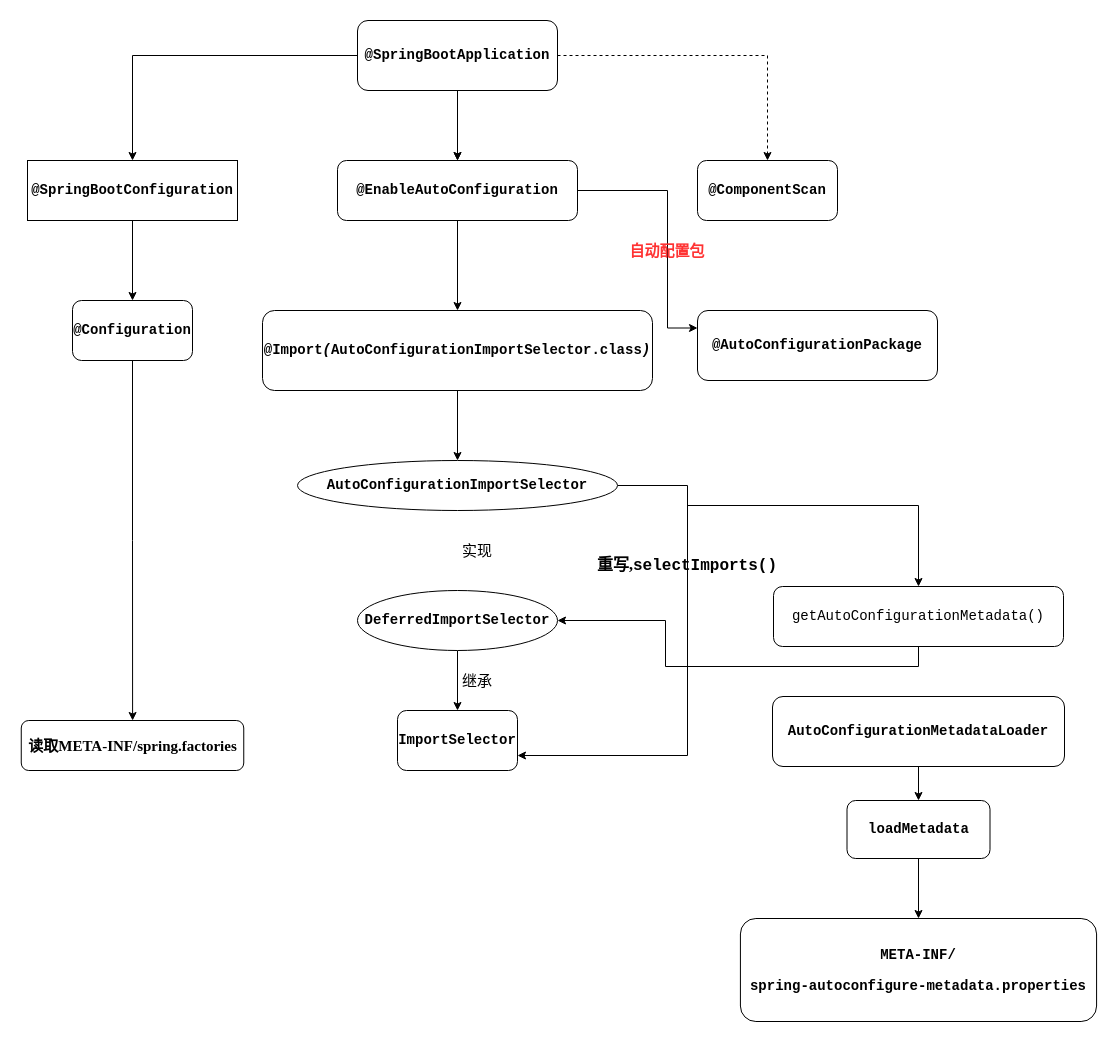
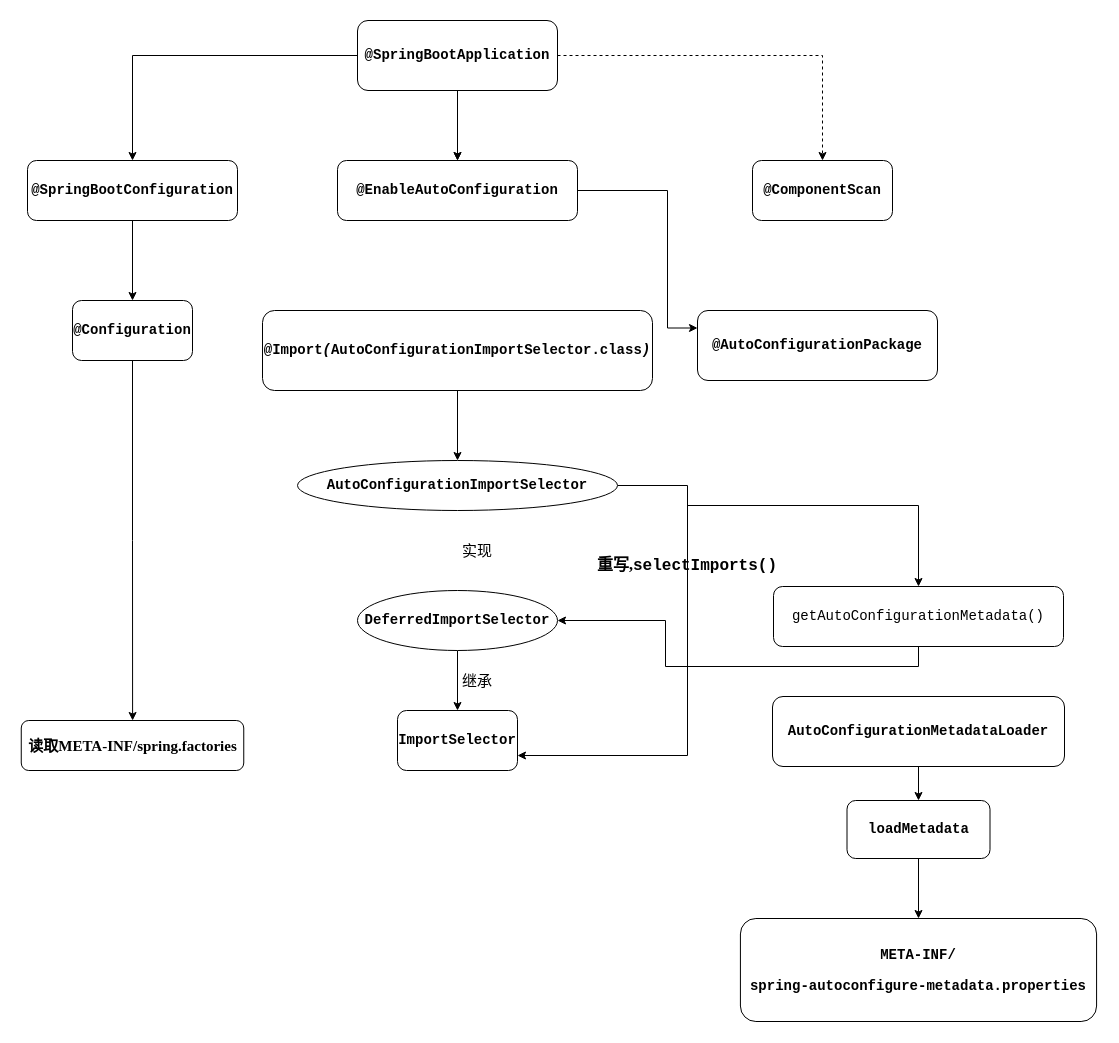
  <mxCell id="0" />
  <mxCell id="1" parent="0" />
  <mxCell id="2" value="" style="edgeStyle=orthogonalEdgeStyle;rounded=0;orthogonalLoop=1;jettySize=auto;html=1;fontStyle=1;" edge="1" parent="1" source="6" target="8"><mxGeometry relative="1" as="geometry" /></mxCell>
  <mxCell id="3" value="" style="edgeStyle=orthogonalEdgeStyle;rounded=0;orthogonalLoop=1;jettySize=auto;html=1;fontStyle=1;" edge="1" parent="1" source="6" target="11"><mxGeometry relative="1" as="geometry" /></mxCell>
  <mxCell id="4" value="" style="edgeStyle=orthogonalEdgeStyle;rounded=0;orthogonalLoop=1;jettySize=auto;html=1;fontStyle=1;" edge="1" parent="1" source="6" target="11"><mxGeometry relative="1" as="geometry" /></mxCell>
  <mxCell id="5" value="" style="edgeStyle=orthogonalEdgeStyle;rounded=0;orthogonalLoop=1;jettySize=auto;html=1;fontStyle=1;dashed=1;" edge="1" parent="1" source="6" target="12"><mxGeometry relative="1" as="geometry" /></mxCell>
  <mxCell id="6" value="&lt;pre style=&quot;background-color: rgb(255, 255, 255); font-family: &amp;quot;courier new&amp;quot;, monospace; font-size: 10.5pt;&quot;&gt;&lt;span style=&quot;&quot;&gt;@SpringBootApplication&lt;/span&gt;&lt;/pre&gt;" style="rounded=1;whiteSpace=wrap;html=1;fontStyle=1;" vertex="1" parent="1"><mxGeometry x="357" y="20" width="200" height="70" as="geometry" /></mxCell>
  <mxCell id="7" value="" style="edgeStyle=orthogonalEdgeStyle;rounded=0;orthogonalLoop=1;jettySize=auto;html=1;" edge="1" parent="1" source="8" target="14"><mxGeometry relative="1" as="geometry" /></mxCell>
- <mxCell id="8" value="&lt;pre style=&quot;background-color: rgb(255, 255, 255); font-family: &amp;quot;courier new&amp;quot;, monospace; font-size: 10.5pt;&quot;&gt;&lt;span style=&quot;&quot;&gt;@SpringBootConfiguration&lt;/span&gt;&lt;/pre&gt;" style="whiteSpace=wrap;html=1;fontStyle=1;rounded=0;" vertex="1" parent="1"><mxGeometry x="27" y="160" width="210" height="60" as="geometry" /></mxCell>
- <mxCell id="9" value="" style="edgeStyle=orthogonalEdgeStyle;rounded=0;orthogonalLoop=1;jettySize=auto;html=1;fontSize=15;fontColor=#000000;" edge="1" parent="1" source="11" target="18"><mxGeometry relative="1" as="geometry" /></mxCell>
+ <mxCell id="8" value="&lt;pre style=&quot;background-color: rgb(255, 255, 255); font-family: &amp;quot;courier new&amp;quot;, monospace; font-size: 10.5pt;&quot;&gt;&lt;span style=&quot;&quot;&gt;@SpringBootConfiguration&lt;/span&gt;&lt;/pre&gt;" style="whiteSpace=wrap;html=1;rounded=1;fontStyle=1;" vertex="1" parent="1"><mxGeometry x="27" y="160" width="210" height="60" as="geometry" /></mxCell>
  <mxCell id="10" style="edgeStyle=orthogonalEdgeStyle;rounded=0;orthogonalLoop=1;jettySize=auto;html=1;exitX=1;exitY=0.5;exitDx=0;exitDy=0;entryX=0;entryY=0.25;entryDx=0;entryDy=0;fontSize=15;fontColor=#000000;" edge="1" parent="1" source="11" target="16"><mxGeometry relative="1" as="geometry"><Array as="points"><mxPoint x="667" y="190" /><mxPoint x="667" y="328" /></Array></mxGeometry></mxCell>
  <mxCell id="11" value="&lt;pre style=&quot;background-color: rgb(255, 255, 255); font-family: &amp;quot;courier new&amp;quot;, monospace; font-size: 10.5pt;&quot;&gt;&lt;span style=&quot;&quot;&gt;@EnableAutoConfiguration&lt;/span&gt;&lt;/pre&gt;" style="whiteSpace=wrap;html=1;rounded=1;fontStyle=1;" vertex="1" parent="1"><mxGeometry x="337" y="160" width="240" height="60" as="geometry" /></mxCell>
- <mxCell id="12" value="&lt;pre style=&quot;background-color: rgb(255, 255, 255); font-family: &amp;quot;courier new&amp;quot;, monospace; font-size: 10.5pt;&quot;&gt;&lt;span style=&quot;&quot;&gt;@ComponentScan&lt;/span&gt;&lt;/pre&gt;" style="whiteSpace=wrap;html=1;rounded=1;fontStyle=1;" vertex="1" parent="1"><mxGeometry x="697" y="160" width="140" height="60" as="geometry" /></mxCell>
+ <mxCell id="12" value="&lt;pre style=&quot;background-color: rgb(255, 255, 255); font-family: &amp;quot;courier new&amp;quot;, monospace; font-size: 10.5pt;&quot;&gt;&lt;span style=&quot;&quot;&gt;@ComponentScan&lt;/span&gt;&lt;/pre&gt;" style="whiteSpace=wrap;html=1;rounded=1;fontStyle=1;" vertex="1" parent="1"><mxGeometry x="752" y="160" width="140" height="60" as="geometry" /></mxCell>
  <mxCell id="13" value="" style="edgeStyle=orthogonalEdgeStyle;rounded=0;orthogonalLoop=1;jettySize=auto;html=1;" edge="1" parent="1" source="14" target="15"><mxGeometry relative="1" as="geometry" /></mxCell>
  <mxCell id="14" value="&lt;pre style=&quot;background-color: rgb(255, 255, 255); font-family: &amp;quot;courier new&amp;quot;, monospace; font-size: 10.5pt;&quot;&gt;&lt;span style=&quot;&quot;&gt;@Configuration&lt;/span&gt;&lt;/pre&gt;" style="whiteSpace=wrap;html=1;rounded=1;fontStyle=1;" vertex="1" parent="1"><mxGeometry x="72" y="300" width="120" height="60" as="geometry" /></mxCell>
  <mxCell id="15" value="&lt;div style=&quot;text-align: left&quot;&gt;&lt;font face=&quot;楷体&quot;&gt;读取&lt;/font&gt;&lt;font face=&quot;Times New Roman&quot;&gt;META-INF/spring.factories&lt;/font&gt;&lt;/div&gt;" style="whiteSpace=wrap;html=1;rounded=1;fontStyle=1;fontSize=15;" vertex="1" parent="1"><mxGeometry x="20.75" y="720" width="222.5" height="50" as="geometry" /></mxCell>
  <mxCell id="16" value="&lt;pre style=&quot;background-color: rgb(255 , 255 , 255) ; font-family: &amp;#34;courier new&amp;#34; , monospace ; font-size: 10.5pt&quot;&gt;@AutoConfigurationPackage&lt;/pre&gt;" style="whiteSpace=wrap;html=1;rounded=1;fontStyle=1;" vertex="1" parent="1"><mxGeometry x="697" y="310" width="240" height="70" as="geometry" /></mxCell>
  <mxCell id="17" value="" style="edgeStyle=orthogonalEdgeStyle;rounded=0;orthogonalLoop=1;jettySize=auto;html=1;fontFamily=楷体;fontSize=15;fontColor=#000000;" edge="1" parent="1" source="18" target="21"><mxGeometry relative="1" as="geometry" /></mxCell>
  <mxCell id="18" value="&lt;pre style=&quot;background-color: rgb(255 , 255 , 255) ; font-family: &amp;#34;courier new&amp;#34; , monospace ; font-size: 10.5pt&quot;&gt;@Import&lt;span style=&quot;font-style: italic&quot;&gt;(&lt;/span&gt;AutoConfigurationImportSelector.class&lt;span style=&quot;font-style: italic&quot;&gt;)&lt;/span&gt;&lt;/pre&gt;" style="whiteSpace=wrap;html=1;rounded=1;fontStyle=1;" vertex="1" parent="1"><mxGeometry x="262" y="310" width="390" height="80" as="geometry" /></mxCell>
- <mxCell id="19" value="&lt;font color=&quot;#ff3333&quot;&gt;自动配置包&lt;/font&gt;" style="text;html=1;fillColor=none;align=center;verticalAlign=middle;whiteSpace=wrap;rounded=0;fontSize=15;fontColor=#000000;fontFamily=楷体;fontStyle=1;" vertex="1" parent="1"><mxGeometry x="627" y="220" width="80" height="60" as="geometry" /></mxCell>
  <mxCell id="20" style="edgeStyle=orthogonalEdgeStyle;rounded=0;orthogonalLoop=1;jettySize=auto;html=1;exitX=1;exitY=0.5;exitDx=0;exitDy=0;entryX=1;entryY=0.75;entryDx=0;entryDy=0;fontFamily=楷体;fontSize=16;fontColor=#000000;" edge="1" parent="1" source="21" target="24"><mxGeometry relative="1" as="geometry"><Array as="points"><mxPoint x="687" y="485" /><mxPoint x="687" y="755" /></Array></mxGeometry></mxCell>
  <mxCell id="21" value="&lt;pre style=&quot;background-color: #ffffff ; color: #080808 ; font-family: &amp;quot;courier new&amp;quot; , monospace ; font-size: 10.5pt&quot;&gt;&lt;span style=&quot;color: #000000&quot;&gt;AutoConfigurationImportSelector&lt;/span&gt;&lt;/pre&gt;" style="ellipse;whiteSpace=wrap;html=1;fontStyle=1;" vertex="1" parent="1"><mxGeometry x="297" y="460" width="320" height="50" as="geometry" /></mxCell>
  <mxCell id="22" value="" style="edgeStyle=orthogonalEdgeStyle;rounded=0;orthogonalLoop=1;jettySize=auto;html=1;fontFamily=楷体;fontSize=15;fontColor=#000000;" edge="1" parent="1" source="23" target="24"><mxGeometry relative="1" as="geometry" /></mxCell>
  <mxCell id="23" value="&lt;pre style=&quot;background-color: #ffffff ; color: #080808 ; font-family: &amp;#34;courier new&amp;#34; , monospace ; font-size: 10.5pt&quot;&gt;&lt;span style=&quot;color: #000000&quot;&gt;DeferredImportSelector&lt;/span&gt;&lt;/pre&gt;" style="ellipse;whiteSpace=wrap;html=1;fontStyle=1;" vertex="1" parent="1"><mxGeometry x="357" y="590" width="200" height="60" as="geometry" /></mxCell>
  <mxCell id="24" value="&lt;pre style=&quot;background-color: #ffffff ; color: #080808 ; font-family: &amp;#34;courier new&amp;#34; , monospace ; font-size: 10.5pt&quot;&gt;&lt;span style=&quot;color: #000000&quot;&gt;ImportSelector&lt;/span&gt;&lt;/pre&gt;" style="whiteSpace=wrap;html=1;rounded=1;fontStyle=1;" vertex="1" parent="1"><mxGeometry x="397" y="710" width="120" height="60" as="geometry" /></mxCell>
  <mxCell id="25" value="实现" style="text;html=1;fillColor=none;align=center;verticalAlign=middle;whiteSpace=wrap;rounded=0;fontFamily=楷体;fontSize=15;fontColor=#000000;" vertex="1" parent="1"><mxGeometry x="457" y="540" width="40" height="20" as="geometry" /></mxCell>
  <mxCell id="26" value="继承" style="text;html=1;fillColor=none;align=center;verticalAlign=middle;whiteSpace=wrap;rounded=0;fontFamily=楷体;fontSize=15;fontColor=#000000;" vertex="1" parent="1"><mxGeometry x="457" y="670" width="40" height="20" as="geometry" /></mxCell>
  <mxCell id="27" value="" style="edgeStyle=orthogonalEdgeStyle;rounded=0;orthogonalLoop=1;jettySize=auto;html=1;fontFamily=楷体;fontSize=16;fontColor=#000000;" edge="1" parent="1" source="28" target="34"><mxGeometry relative="1" as="geometry" /></mxCell>
  <mxCell id="28" value="&lt;pre style=&quot;background-color: #ffffff ; color: #080808 ; font-family: &amp;#34;courier new&amp;#34; , monospace ; font-size: 10.5pt&quot;&gt;&lt;pre style=&quot;font-family: &amp;#34;courier new&amp;#34; , monospace ; font-size: 10.5pt&quot;&gt;&lt;span style=&quot;color: #000000&quot;&gt;AutoConfigurationMetadataLoader&lt;/span&gt;&lt;/pre&gt;&lt;/pre&gt;" style="whiteSpace=wrap;html=1;rounded=1;fontStyle=1;" vertex="1" parent="1"><mxGeometry x="772" y="696" width="292" height="70" as="geometry" /></mxCell>
  <mxCell id="29" style="edgeStyle=orthogonalEdgeStyle;rounded=0;orthogonalLoop=1;jettySize=auto;html=1;exitX=0.5;exitY=0;exitDx=0;exitDy=0;entryX=0.5;entryY=0;entryDx=0;entryDy=0;strokeColor=#000000;fontFamily=楷体;fontSize=16;fontColor=#000000;" edge="1" parent="1" source="30" target="32"><mxGeometry relative="1" as="geometry" /></mxCell>
  <mxCell id="30" value="&lt;span style=&quot;font-weight: 700 ; background-color: rgb(255 , 255 , 255)&quot;&gt;重写,&lt;/span&gt;&lt;span style=&quot;font-weight: 700 ; font-family: &amp;#34;courier new&amp;#34; , monospace&quot;&gt;selectImports()&lt;/span&gt;" style="text;html=1;fillColor=none;align=center;verticalAlign=middle;whiteSpace=wrap;rounded=0;fontFamily=楷体;fontSize=16;fontColor=#000000;" vertex="1" parent="1"><mxGeometry x="567" y="525" width="240" height="80" as="geometry" /></mxCell>
  <mxCell id="31" style="edgeStyle=orthogonalEdgeStyle;rounded=0;orthogonalLoop=1;jettySize=auto;html=1;exitX=0.5;exitY=1;exitDx=0;exitDy=0;strokeColor=#000000;fontFamily=楷体;fontSize=16;fontColor=#000000;" edge="1" parent="1" source="32" target="23"><mxGeometry relative="1" as="geometry" /></mxCell>
  <mxCell id="32" value="&lt;pre style=&quot;background-color: rgb(255 , 255 , 255) ; font-family: &amp;#34;courier new&amp;#34; , monospace ; font-size: 10.5pt&quot;&gt;getAutoConfigurationMetadata()&lt;/pre&gt;" style="rounded=1;whiteSpace=wrap;html=1;fontFamily=楷体;fontSize=16;fontColor=#000000;" vertex="1" parent="1"><mxGeometry x="773" y="586" width="290" height="60" as="geometry" /></mxCell>
  <mxCell id="33" value="" style="edgeStyle=orthogonalEdgeStyle;rounded=0;orthogonalLoop=1;jettySize=auto;html=1;fontFamily=楷体;fontSize=16;fontColor=#000000;" edge="1" parent="1" source="34" target="35"><mxGeometry relative="1" as="geometry" /></mxCell>
  <mxCell id="34" value="&lt;pre style=&quot;background-color: rgb(255 , 255 , 255) ; font-family: &amp;#34;courier new&amp;#34; , monospace ; font-size: 10.5pt&quot;&gt;loadMetadata&lt;/pre&gt;" style="whiteSpace=wrap;html=1;rounded=1;fontStyle=1;" vertex="1" parent="1"><mxGeometry x="846.5" y="800" width="143" height="58" as="geometry" /></mxCell>
  <mxCell id="35" value="&lt;pre style=&quot;background-color: rgb(255 , 255 , 255) ; font-family: &amp;#34;courier new&amp;#34; , monospace ; font-size: 10.5pt&quot;&gt;META-INF/&lt;/pre&gt;&lt;pre style=&quot;background-color: rgb(255 , 255 , 255) ; font-family: &amp;#34;courier new&amp;#34; , monospace ; font-size: 10.5pt&quot;&gt;spring-autoconfigure-metadata.properties&lt;/pre&gt;" style="whiteSpace=wrap;html=1;rounded=1;fontStyle=1;" vertex="1" parent="1"><mxGeometry x="739.91" y="918" width="356.18" height="103" as="geometry" /></mxCell>
